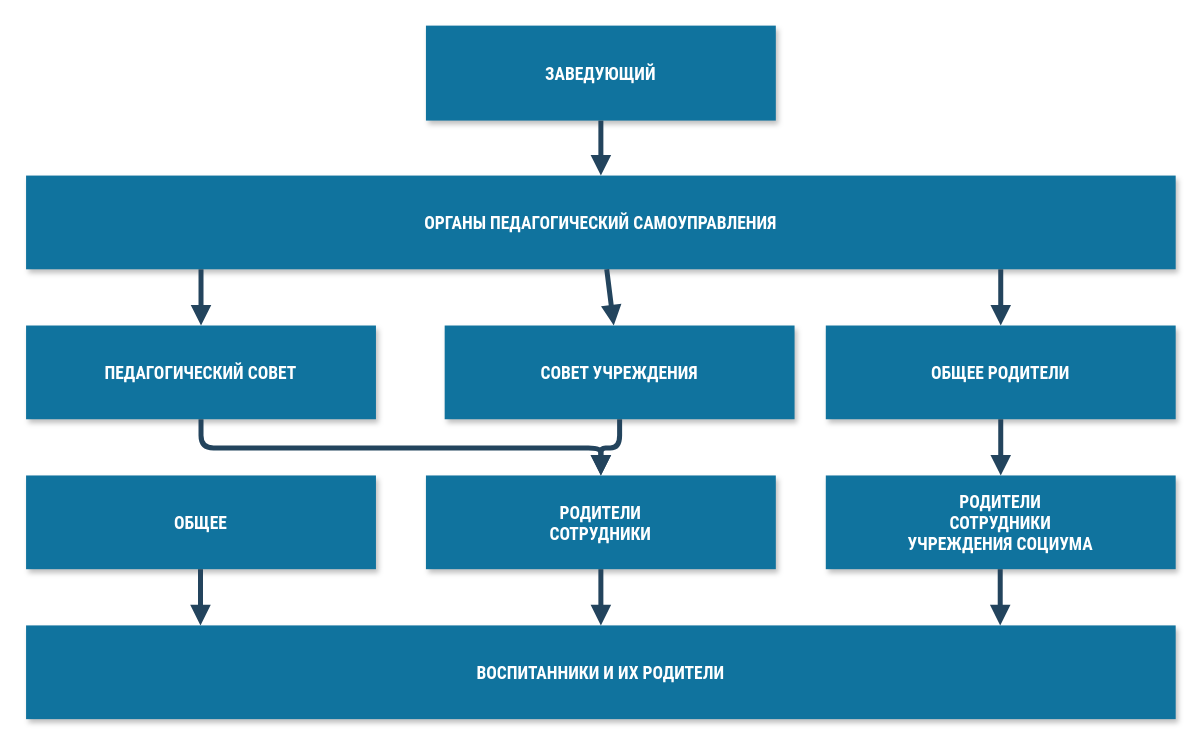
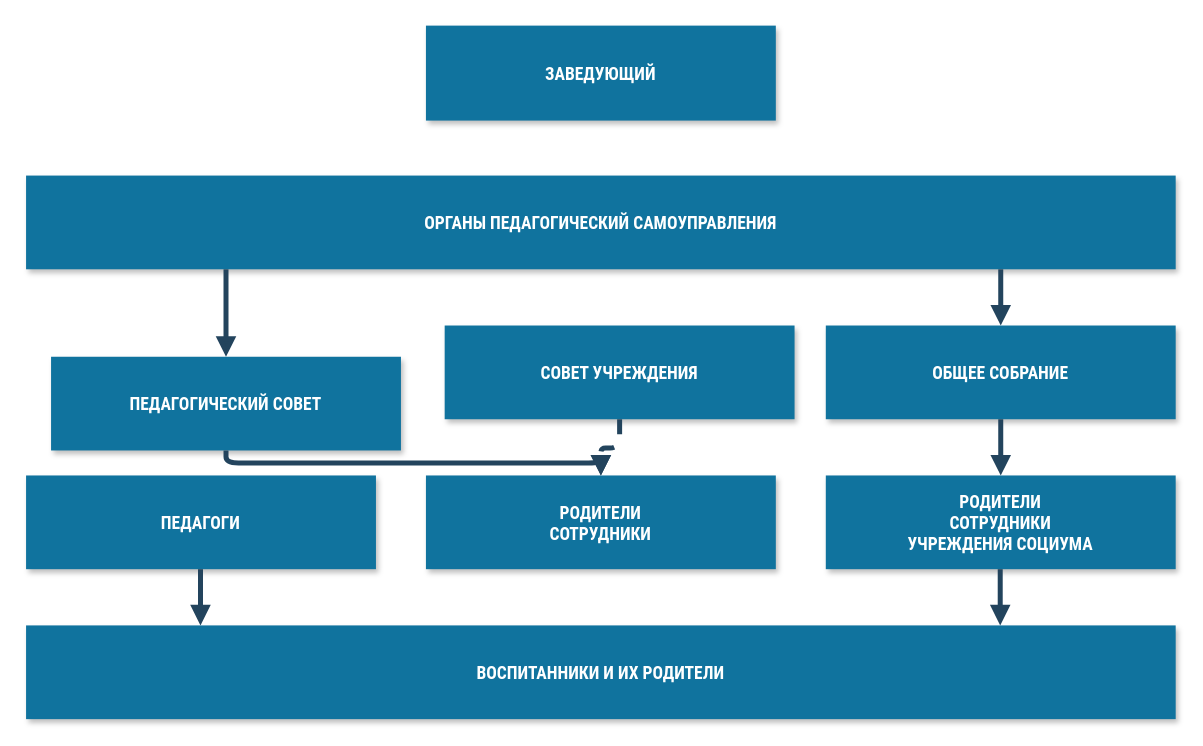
  <mxCell id="0" />
  <mxCell id="1" parent="0" />
  <mxCell id="2" value="ЗАВЕДУЮЩИЙ" style="fillColor=#10739E;strokeColor=none;shadow=1;gradientColor=none;fontStyle=1;fontColor=#FFFFFF;fontSize=14;fontFamily=Roboto Condensed;fontSource=https%3A%2F%2Ffonts.googleapis.com%2Fcss%3Ffamily%3DRoboto%2BCondensed;" parent="1" vertex="1"><mxGeometry x="340" y="20" width="280" height="76" as="geometry" /></mxCell>
  <mxCell id="3" value="ОРГАНЫ ПЕДАГОГИЧЕСКИЙ САМОУПРАВЛЕНИЯ" style="fillColor=#10739E;strokeColor=none;shadow=1;gradientColor=none;fontStyle=1;fontColor=#FFFFFF;fontSize=14;fontFamily=Roboto Condensed;fontSource=https%3A%2F%2Ffonts.googleapis.com%2Fcss%3Ffamily%3DRoboto%2BCondensed;" parent="1" vertex="1"><mxGeometry x="20" y="140" width="920" height="75" as="geometry" /></mxCell>
- <mxCell id="4" value="ПЕДАГОГИЧЕСКИЙ СОВЕТ" style="fillColor=#10739E;strokeColor=none;shadow=1;gradientColor=none;fontStyle=1;fontColor=#FFFFFF;fontSize=14;fontFamily=Roboto Condensed;fontSource=https%3A%2F%2Ffonts.googleapis.com%2Fcss%3Ffamily%3DRoboto%2BCondensed;" parent="1" vertex="1"><mxGeometry x="20" y="260" width="280" height="75" as="geometry" /></mxCell>
- <mxCell id="5" value="ОБЩЕЕ" style="fillColor=#10739E;strokeColor=none;shadow=1;gradientColor=none;fontStyle=1;fontColor=#FFFFFF;fontSize=14;fontFamily=Roboto Condensed;fontSource=https%3A%2F%2Ffonts.googleapis.com%2Fcss%3Ffamily%3DRoboto%2BCondensed;" parent="1" vertex="1"><mxGeometry x="20" y="380" width="280" height="75" as="geometry" /></mxCell>
+ <mxCell id="4" value="ПЕДАГОГИЧЕСКИЙ СОВЕТ" style="fillColor=#10739E;strokeColor=none;shadow=1;gradientColor=none;fontStyle=1;fontColor=#FFFFFF;fontSize=14;fontFamily=Roboto Condensed;fontSource=https%3A%2F%2Ffonts.googleapis.com%2Fcss%3Ffamily%3DRoboto%2BCondensed;" parent="1" vertex="1"><mxGeometry x="40" y="285" width="280" height="75" as="geometry" /></mxCell>
+ <mxCell id="5" value="ПЕДАГОГИ" style="fillColor=#10739E;strokeColor=none;shadow=1;gradientColor=none;fontStyle=1;fontColor=#FFFFFF;fontSize=14;fontFamily=Roboto Condensed;fontSource=https%3A%2F%2Ffonts.googleapis.com%2Fcss%3Ffamily%3DRoboto%2BCondensed;" parent="1" vertex="1"><mxGeometry x="20" y="380" width="280" height="75" as="geometry" /></mxCell>
  <mxCell id="6" value="СОВЕТ УЧРЕЖДЕНИЯ" style="fillColor=#10739E;strokeColor=none;shadow=1;gradientColor=none;fontStyle=1;fontColor=#FFFFFF;fontSize=14;fontFamily=Roboto Condensed;fontSource=https%3A%2F%2Ffonts.googleapis.com%2Fcss%3Ffamily%3DRoboto%2BCondensed;" parent="1" vertex="1"><mxGeometry x="355" y="260" width="280" height="75" as="geometry" /></mxCell>
  <mxCell id="7" value="РОДИТЕЛИ&#10;СОТРУДНИКИ" style="fillColor=#10739E;strokeColor=none;shadow=1;gradientColor=none;fontStyle=1;fontColor=#FFFFFF;fontSize=14;fontFamily=Roboto Condensed;fontSource=https%3A%2F%2Ffonts.googleapis.com%2Fcss%3Ffamily%3DRoboto%2BCondensed;" parent="1" vertex="1"><mxGeometry x="340" y="380" width="280" height="75" as="geometry" /></mxCell>
- <mxCell id="8" value="ОБЩЕЕ РОДИТЕЛИ" style="fillColor=#10739E;strokeColor=none;shadow=1;gradientColor=none;fontStyle=1;fontColor=#FFFFFF;fontSize=14;fontFamily=Roboto Condensed;fontSource=https%3A%2F%2Ffonts.googleapis.com%2Fcss%3Ffamily%3DRoboto%2BCondensed;" parent="1" vertex="1"><mxGeometry x="660" y="260" width="280" height="75" as="geometry" /></mxCell>
+ <mxCell id="8" value="ОБЩЕЕ СОБРАНИЕ" style="fillColor=#10739E;strokeColor=none;shadow=1;gradientColor=none;fontStyle=1;fontColor=#FFFFFF;fontSize=14;fontFamily=Roboto Condensed;fontSource=https%3A%2F%2Ffonts.googleapis.com%2Fcss%3Ffamily%3DRoboto%2BCondensed;" parent="1" vertex="1"><mxGeometry x="660" y="260" width="280" height="75" as="geometry" /></mxCell>
  <mxCell id="9" value="РОДИТЕЛИ&#10;СОТРУДНИКИ&#10;УЧРЕЖДЕНИЯ СОЦИУМА" style="fillColor=#10739E;strokeColor=none;shadow=1;gradientColor=none;fontStyle=1;fontColor=#FFFFFF;fontSize=14;fontFamily=Roboto Condensed;fontSource=https%3A%2F%2Ffonts.googleapis.com%2Fcss%3Ffamily%3DRoboto%2BCondensed;" parent="1" vertex="1"><mxGeometry x="660" y="380" width="280" height="75" as="geometry" /></mxCell>
  <mxCell id="10" value="ВОСПИТАННИКИ И ИХ РОДИТЕЛИ" style="fillColor=#10739E;strokeColor=none;shadow=1;gradientColor=none;fontStyle=1;fontColor=#FFFFFF;fontSize=14;fontFamily=Roboto Condensed;fontSource=https%3A%2F%2Ffonts.googleapis.com%2Fcss%3Ffamily%3DRoboto%2BCondensed;" parent="1" vertex="1"><mxGeometry x="20" y="500" width="920" height="75" as="geometry" /></mxCell>
- <mxCell id="11" value="" style="edgeStyle=elbowEdgeStyle;elbow=vertical;strokeWidth=4;endArrow=block;endFill=1;fontStyle=1;strokeColor=#23445D;" parent="1" source="2" target="3" edge="1"><mxGeometry x="22" y="165.5" width="100" height="100" as="geometry"><mxPoint x="-238" y="-34.5" as="sourcePoint" /><mxPoint x="-138" y="-134.5" as="targetPoint" /></mxGeometry></mxCell>
  <mxCell id="12" value="" style="edgeStyle=elbowEdgeStyle;elbow=vertical;strokeWidth=4;endArrow=block;endFill=1;fontStyle=1;strokeColor=#23445D;entryX=0.5;entryY=0;entryDx=0;entryDy=0;" parent="1" source="3" target="4" edge="1"><mxGeometry x="22" y="165.5" width="100" height="100" as="geometry"><mxPoint x="-238" y="-34.5" as="sourcePoint" /><mxPoint x="142" y="155.5" as="targetPoint" /><Array as="points"><mxPoint x="260" y="183" /></Array></mxGeometry></mxCell>
  <mxCell id="13" value="" style="edgeStyle=elbowEdgeStyle;elbow=vertical;strokeWidth=4;endArrow=block;endFill=1;fontStyle=1;strokeColor=#23445D;" parent="1" source="4" target="7" edge="1"><mxGeometry x="62" y="165.5" width="100" height="100" as="geometry"><mxPoint x="-198" y="-34.5" as="sourcePoint" /><mxPoint x="-98" y="-134.5" as="targetPoint" /></mxGeometry></mxCell>
- <mxCell id="14" value="" style="edgeStyle=elbowEdgeStyle;elbow=vertical;strokeWidth=4;endArrow=block;endFill=1;fontStyle=1;strokeColor=#23445D;" parent="1" source="6" target="7" edge="1"><mxGeometry x="190" y="165.5" width="100" height="100" as="geometry"><mxPoint x="-70" y="-34.5" as="sourcePoint" /><mxPoint x="30" y="-134.5" as="targetPoint" /></mxGeometry></mxCell>
- <mxCell id="15" value="" style="edgeStyle=elbowEdgeStyle;elbow=vertical;strokeWidth=4;endArrow=block;endFill=1;fontStyle=1;strokeColor=#23445D;exitX=0.5;exitY=1;exitDx=0;exitDy=0;entryX=0.5;entryY=0;entryDx=0;entryDy=0;" parent="1" source="7" target="10" edge="1"><mxGeometry x="190" y="175.5" width="100" height="100" as="geometry"><mxPoint x="-70" y="-24.5" as="sourcePoint" /><mxPoint x="512" y="495.5" as="targetPoint" /><Array as="points"><mxPoint x="520" y="470" /></Array></mxGeometry></mxCell>
+ <mxCell id="14" value="" style="edgeStyle=elbowEdgeStyle;elbow=vertical;strokeWidth=4;endArrow=block;endFill=1;fontStyle=1;strokeColor=#23445D;dashed=1;" parent="1" source="6" target="7" edge="1"><mxGeometry x="190" y="165.5" width="100" height="100" as="geometry"><mxPoint x="-70" y="-34.5" as="sourcePoint" /><mxPoint x="30" y="-134.5" as="targetPoint" /></mxGeometry></mxCell>
  <mxCell id="16" value="" style="edgeStyle=elbowEdgeStyle;elbow=vertical;strokeWidth=4;endArrow=block;endFill=1;fontStyle=1;strokeColor=#23445D;" parent="1" source="8" target="9" edge="1"><mxGeometry x="220" y="165.5" width="100" height="100" as="geometry"><mxPoint x="-40" y="-34.5" as="sourcePoint" /><mxPoint x="60" y="-134.5" as="targetPoint" /></mxGeometry></mxCell>
- <mxCell id="17" value="" style="elbow=vertical;strokeWidth=4;endArrow=block;endFill=1;fontStyle=1;strokeColor=#23445D;" parent="1" source="3" target="6" edge="1"><mxGeometry x="22" y="165.5" width="100" height="100" as="geometry"><mxPoint x="-238" y="-34.5" as="sourcePoint" /><mxPoint x="512" y="230" as="targetPoint" /></mxGeometry></mxCell>
  <mxCell id="18" value="" style="edgeStyle=elbowEdgeStyle;elbow=vertical;strokeWidth=4;endArrow=block;endFill=1;fontStyle=1;strokeColor=#23445D;entryX=0.5;entryY=0;entryDx=0;entryDy=0;" parent="1" source="3" target="8" edge="1"><mxGeometry x="22" y="165.5" width="100" height="100" as="geometry"><mxPoint x="-238" y="-34.5" as="sourcePoint" /><mxPoint x="790" y="220" as="targetPoint" /><Array as="points"><mxPoint x="840" y="180" /><mxPoint x="760" y="180" /></Array></mxGeometry></mxCell>
  <mxCell id="19" value="" style="edgeStyle=elbowEdgeStyle;elbow=vertical;strokeWidth=4;endArrow=block;endFill=1;fontStyle=1;strokeColor=#23445D;exitX=0.5;exitY=1;exitDx=0;exitDy=0;entryX=0.5;entryY=0;entryDx=0;entryDy=0;" edge="1" parent="1"><mxGeometry x="509.58" y="175.5" width="100" height="100" as="geometry"><mxPoint x="799.58" y="455" as="sourcePoint" /><mxPoint x="799.58" y="500" as="targetPoint" /><Array as="points"><mxPoint x="839.58" y="470" /></Array></mxGeometry></mxCell>
  <mxCell id="20" value="" style="edgeStyle=elbowEdgeStyle;elbow=vertical;strokeWidth=4;endArrow=block;endFill=1;fontStyle=1;strokeColor=#23445D;exitX=0.5;exitY=1;exitDx=0;exitDy=0;entryX=0.5;entryY=0;entryDx=0;entryDy=0;" edge="1" parent="1"><mxGeometry x="-130.42" y="175.5" width="100" height="100" as="geometry"><mxPoint x="159.58" y="455" as="sourcePoint" /><mxPoint x="159.58" y="500" as="targetPoint" /><Array as="points"><mxPoint x="199.58" y="470" /></Array></mxGeometry></mxCell>
